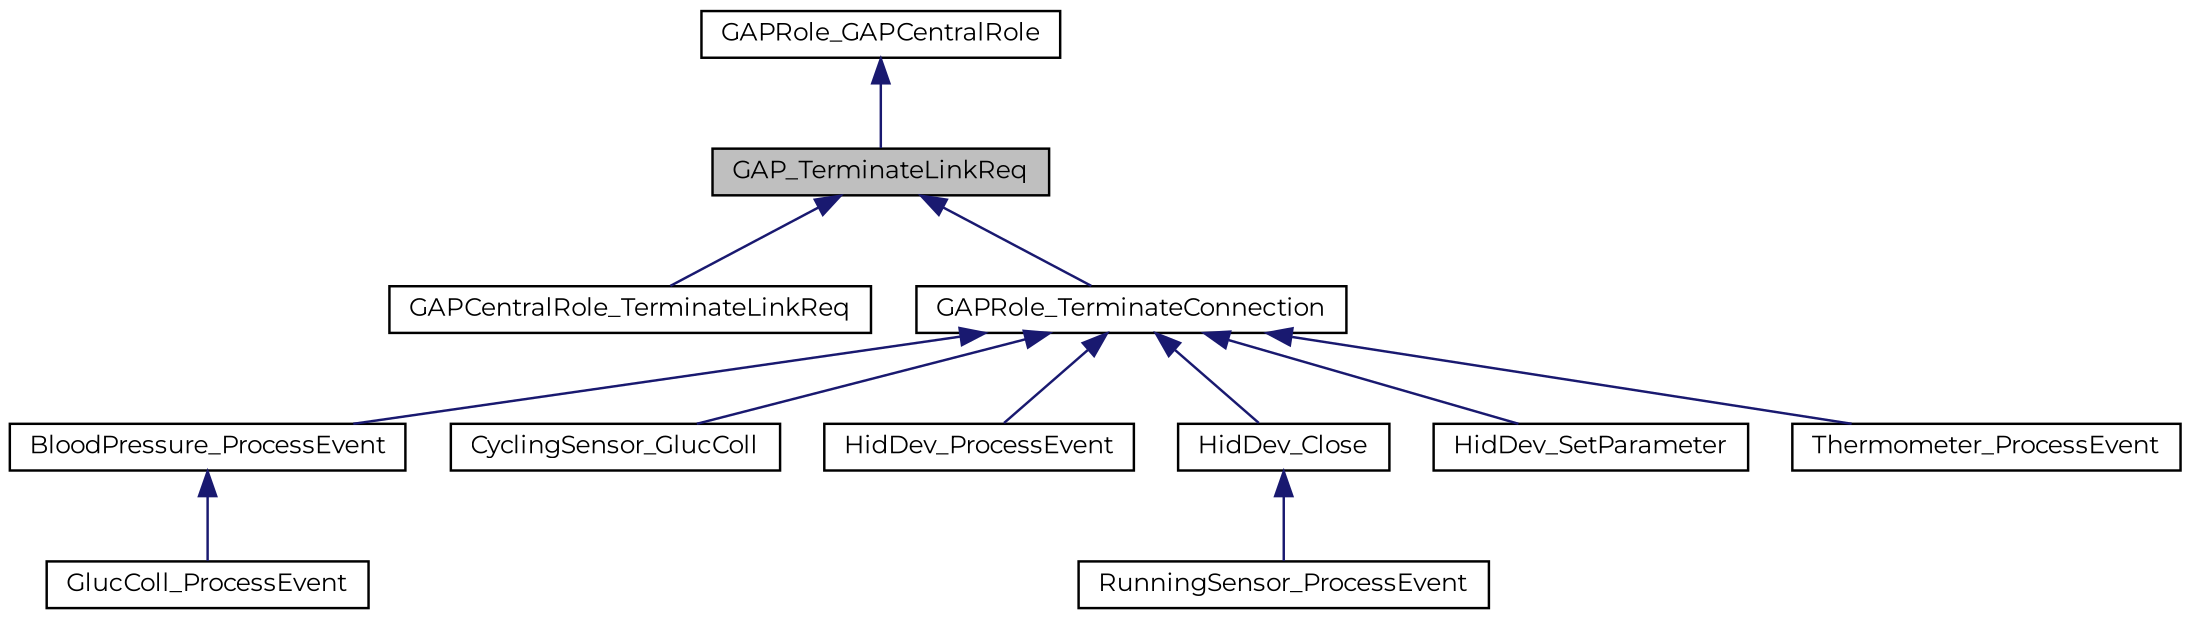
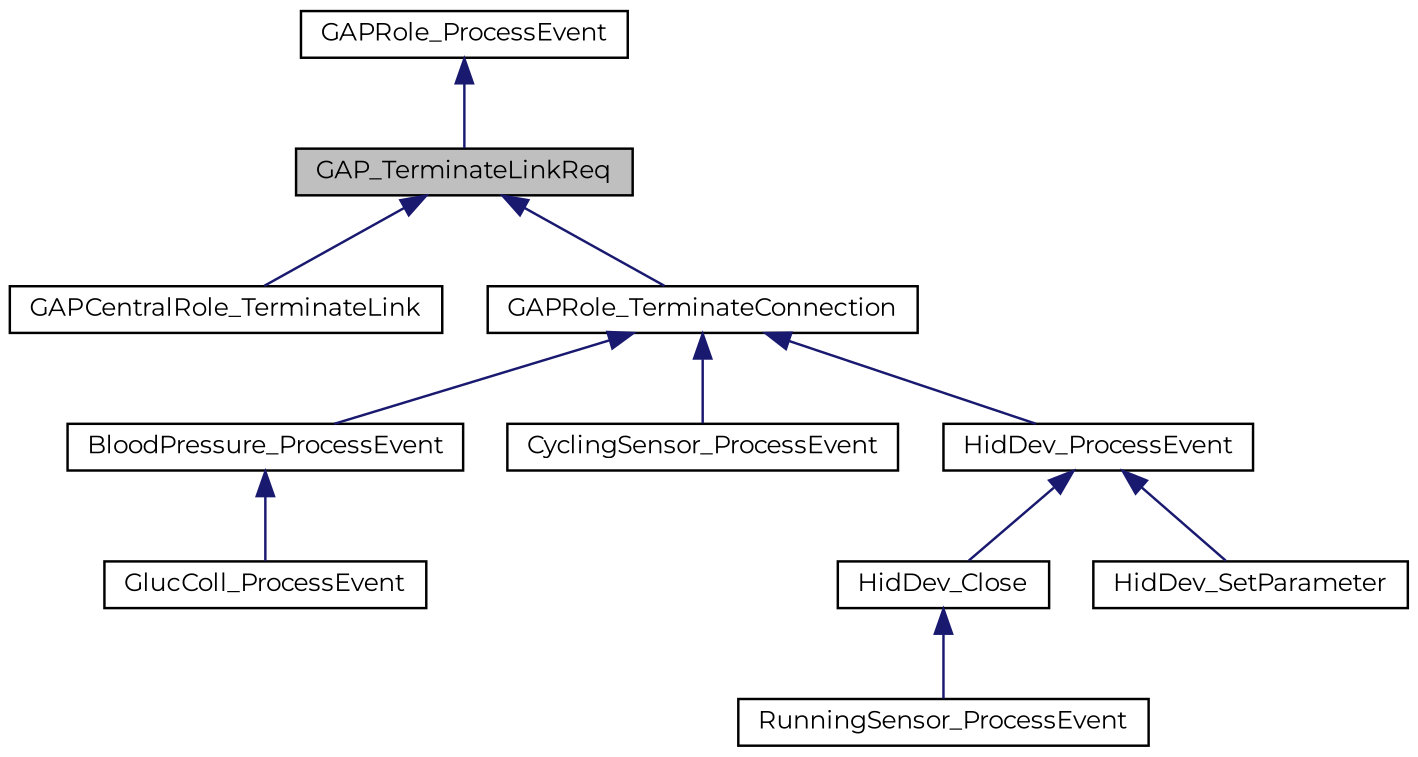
  digraph {
    fontname=Montserrat
    rankdir=TB
    node [color=black fillcolor=white fontname=Montserrat fontsize=10 shape=record style=filled]
    edge [color=midnightblue dir=back fontname=Montserrat fontsize=10 labelfontname=Helvetica labelfontsize=10 style=solid]
    n1 [fillcolor=grey75 fontcolor=black height=0.2 label=GAP_TerminateLinkReq width=0.4]
-   n2 [height=0.2 label=GAPCentralRole_TerminateLinkReq width=0.4]
+   n2 [height=0.2 label=GAPCentralRole_TerminateLink width=0.4]
    n3 [height=0.2 label=GAPRole_TerminateConnection width=0.4]
    n4 [height=0.2 label=BloodPressure_ProcessEvent width=0.4]
-   n5 [height=0.2 label=CyclingSensor_GlucColl width=0.4]
+   n5 [height=0.2 label=CyclingSensor_ProcessEvent width=0.4]
    n6 [height=0.2 label=HidDev_ProcessEvent width=0.4]
    n7 [height=0.2 label=HidDev_Close width=0.4]
    n8 [height=0.2 label=HidDev_SetParameter width=0.4]
-   n9 [height=0.2 label=Thermometer_ProcessEvent width=0.4]
-   n10 [height=0.2 label=GAPRole_GAPCentralRole width=0.4]
+   n10 [height=0.2 label=GAPRole_ProcessEvent width=0.4]
    n11 [height=0.2 label=GlucColl_ProcessEvent width=0.4]
    n12 [height=0.2 label=RunningSensor_ProcessEvent width=0.4]
    n1 -> n2
    n1 -> n3
    n3 -> n4
    n3 -> n5
    n3 -> n6
-   n3 -> n7
-   n3 -> n8
-   n3 -> n9
+   n6 -> n7
+   n6 -> n8
    n4 -> n11
    n7 -> n12
    n10 -> n1
  }
